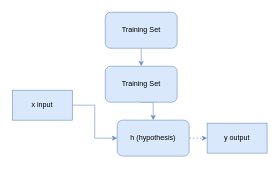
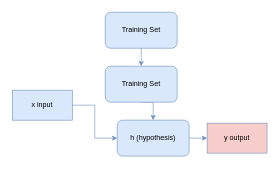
  <mxCell id="0" />
  <mxCell id="1" parent="0" />
  <mxCell id="2" style="edgeStyle=orthogonalEdgeStyle;rounded=0;orthogonalLoop=1;jettySize=auto;html=1;exitX=0.5;exitY=1;exitDx=0;exitDy=0;entryX=0.5;entryY=0;entryDx=0;entryDy=0;fillColor=#dae8fc;strokeColor=#6c8ebf;" edge="1" parent="1" source="3" target="5"><mxGeometry relative="1" as="geometry" /></mxCell>
  <mxCell id="3" value="Training Set" style="rounded=1;whiteSpace=wrap;html=1;fillColor=#dae8fc;strokeColor=#6c8ebf;" vertex="1" parent="1"><mxGeometry x="175" y="20" width="120" height="60" as="geometry" /></mxCell>
  <mxCell id="4" style="edgeStyle=orthogonalEdgeStyle;rounded=0;orthogonalLoop=1;jettySize=auto;html=1;exitX=0.5;exitY=1;exitDx=0;exitDy=0;entryX=0.5;entryY=0;entryDx=0;entryDy=0;fillColor=#dae8fc;strokeColor=#6c8ebf;" edge="1" parent="1" source="5" target="7"><mxGeometry relative="1" as="geometry" /></mxCell>
  <mxCell id="5" value="Training Set" style="rounded=1;whiteSpace=wrap;html=1;fillColor=#dae8fc;strokeColor=#6c8ebf;" vertex="1" parent="1"><mxGeometry x="175" y="110" width="120" height="60" as="geometry" /></mxCell>
- <mxCell id="6" style="edgeStyle=orthogonalEdgeStyle;rounded=0;orthogonalLoop=1;jettySize=auto;html=1;exitX=1;exitY=0.5;exitDx=0;exitDy=0;entryX=0;entryY=0.5;entryDx=0;entryDy=0;fillColor=#dae8fc;strokeColor=#6c8ebf;dashed=1;" edge="1" parent="1" source="7" target="10"><mxGeometry relative="1" as="geometry" /></mxCell>
+ <mxCell id="6" style="edgeStyle=orthogonalEdgeStyle;rounded=0;orthogonalLoop=1;jettySize=auto;html=1;exitX=1;exitY=0.5;exitDx=0;exitDy=0;entryX=0;entryY=0.5;entryDx=0;entryDy=0;fillColor=#dae8fc;strokeColor=#6c8ebf;" edge="1" parent="1" source="7" target="10"><mxGeometry relative="1" as="geometry" /></mxCell>
  <mxCell id="7" value="h (hypothesis)" style="rounded=1;whiteSpace=wrap;html=1;fillColor=#dae8fc;strokeColor=#6c8ebf;" vertex="1" parent="1"><mxGeometry x="195" y="200" width="120" height="60" as="geometry" /></mxCell>
  <mxCell id="8" style="edgeStyle=orthogonalEdgeStyle;rounded=0;orthogonalLoop=1;jettySize=auto;html=1;exitX=1;exitY=0.5;exitDx=0;exitDy=0;entryX=0;entryY=0.5;entryDx=0;entryDy=0;fillColor=#dae8fc;strokeColor=#6c8ebf;" edge="1" parent="1" source="9" target="7"><mxGeometry relative="1" as="geometry" /></mxCell>
  <mxCell id="9" value="x input" style="rounded=0;whiteSpace=wrap;html=1;fillColor=#dae8fc;strokeColor=#6c8ebf;" vertex="1" parent="1"><mxGeometry x="20" y="150" width="100" height="50" as="geometry" /></mxCell>
- <mxCell id="10" value="y output" style="rounded=0;whiteSpace=wrap;html=1;fillColor=#dae8fc;strokeColor=#6c8ebf;" vertex="1" parent="1"><mxGeometry x="345" y="205" width="100" height="50" as="geometry" /></mxCell>
+ <mxCell id="10" value="y output" style="rounded=0;whiteSpace=wrap;html=1;fillColor=#f8cecc;strokeColor=#6c8ebf;" vertex="1" parent="1"><mxGeometry x="345" y="205" width="100" height="50" as="geometry" /></mxCell>
